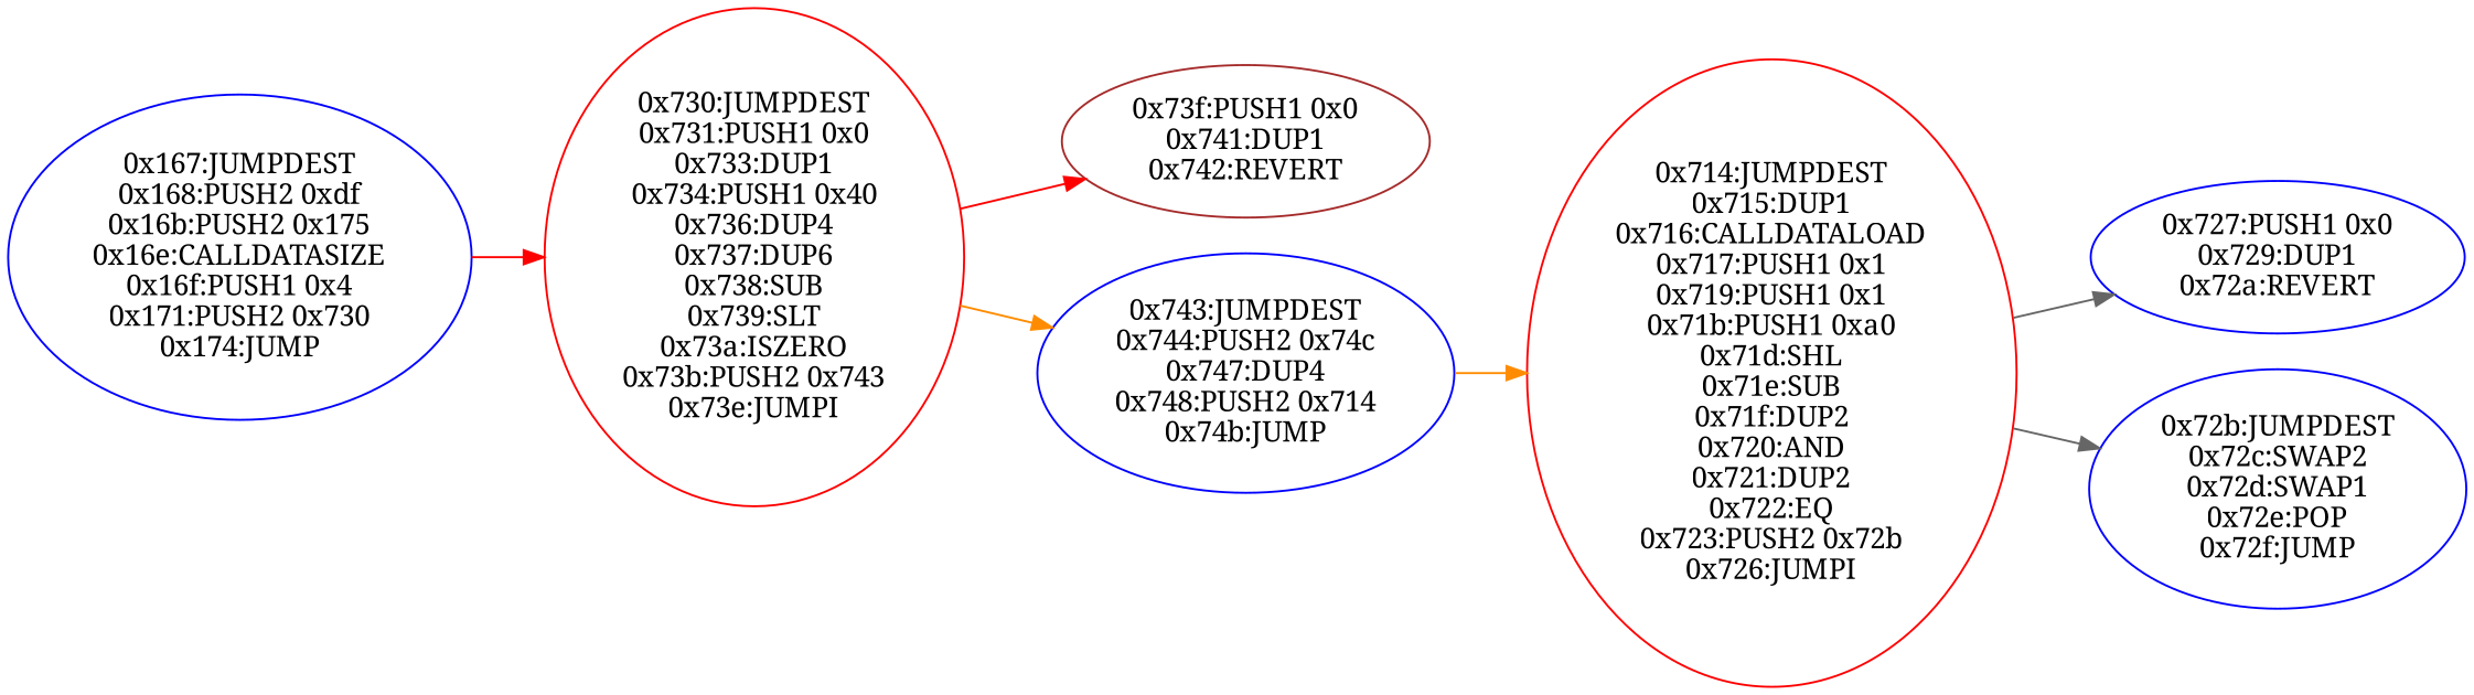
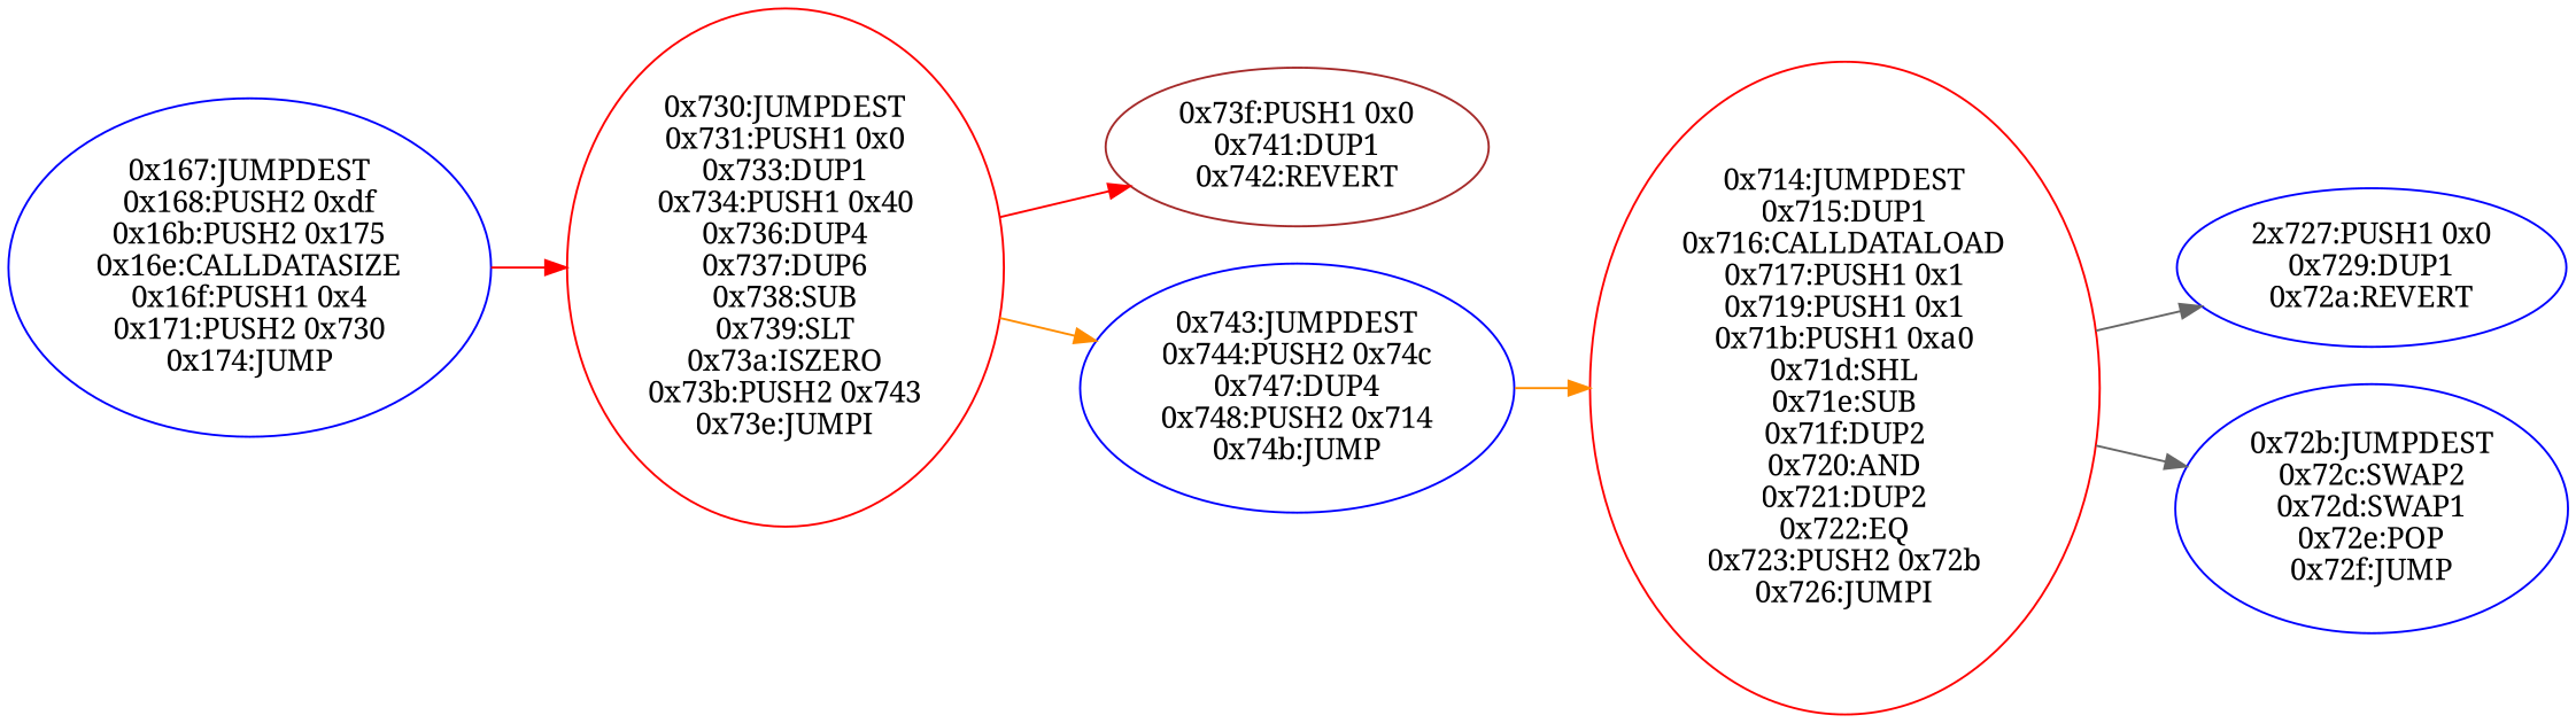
  digraph {
    rankdir=LR
    fontname="Noto Serif"
    node [color=blue fontname="Noto Serif"]
    edge [color=red fontname="Noto Serif"]
    n1 [label="0x167:JUMPDEST\n0x168:PUSH2 0xdf\n0x16b:PUSH2 0x175\n0x16e:CALLDATASIZE\n0x16f:PUSH1 0x4\n0x171:PUSH2 0x730\n0x174:JUMP"]
    n2 [label="0x730:JUMPDEST\n0x731:PUSH1 0x0\n0x733:DUP1\n0x734:PUSH1 0x40\n0x736:DUP4\n0x737:DUP6\n0x738:SUB\n0x739:SLT\n0x73a:ISZERO\n0x73b:PUSH2 0x743\n0x73e:JUMPI" color=red]
    n3 [label="0x73f:PUSH1 0x0\n0x741:DUP1\n0x742:REVERT" color=brown]
    n4 [label="0x743:JUMPDEST\n0x744:PUSH2 0x74c\n0x747:DUP4\n0x748:PUSH2 0x714\n0x74b:JUMP"]
    n5 [label="0x714:JUMPDEST\n0x715:DUP1\n0x716:CALLDATALOAD\n0x717:PUSH1 0x1\n0x719:PUSH1 0x1\n0x71b:PUSH1 0xa0\n0x71d:SHL\n0x71e:SUB\n0x71f:DUP2\n0x720:AND\n0x721:DUP2\n0x722:EQ\n0x723:PUSH2 0x72b\n0x726:JUMPI" color=red]
-   n6 [label="0x727:PUSH1 0x0\n0x729:DUP1\n0x72a:REVERT"]
+   n6 [label="2x727:PUSH1 0x0\n0x729:DUP1\n0x72a:REVERT"]
    n7 [label="0x72b:JUMPDEST\n0x72c:SWAP2\n0x72d:SWAP1\n0x72e:POP\n0x72f:JUMP"]
    n1 -> n2
    n2 -> n3
    n2 -> n4 [color=darkorange]
    n4 -> n5 [color=darkorange]
    n5 -> n6 [color=gray40]
    n5 -> n7 [color=gray40]
  }
